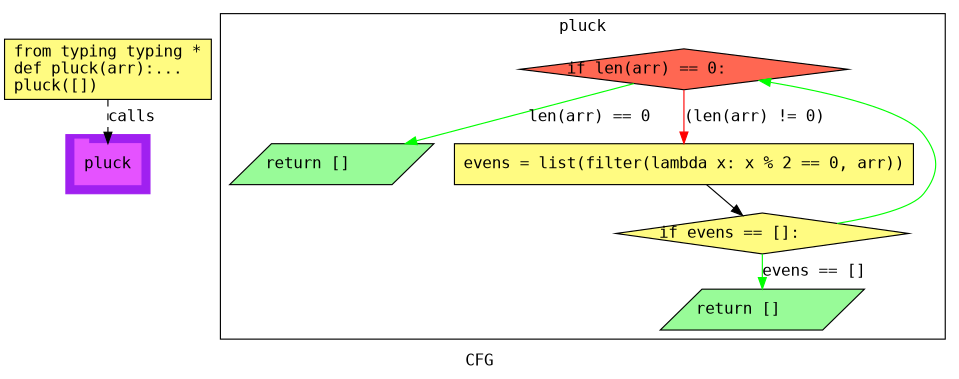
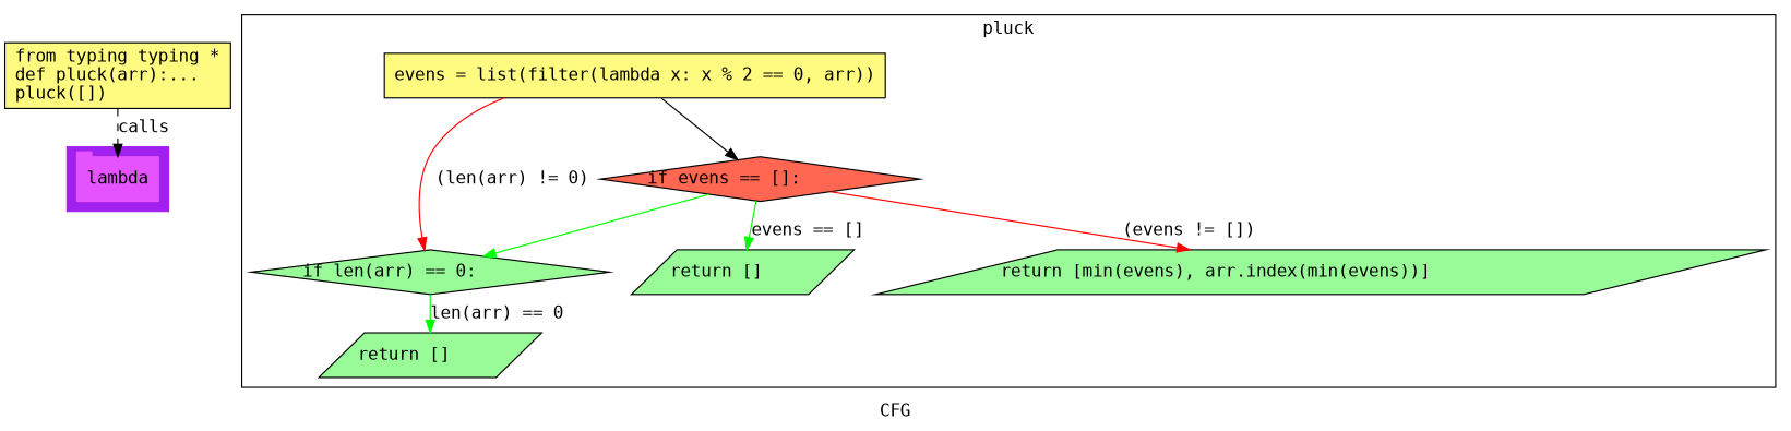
  digraph {
    compound=True
    fontname="DejaVu Sans Mono"
    label=CFG
    pack=False
    rankdir=TB
    ranksep=0.02
    node [fontname="DejaVu Sans Mono" shape=parallelogram style="filled,solid" fillcolor="#98fb98"]
    edge [color=green fontname="DejaVu Sans Mono"]
-   n1 [color="#E552FF" height=0.5 label=pluck linenum="[12]" shape=tab style=filled width=0.80556 fillcolor=""]
-   n2 [fillcolor="#FF6752" height=0.5 label="if len(arr) == 0:\l" linenum="[5]" shape=diamond width=4.0085]
+   n1 [color="#E552FF" height=0.5 label=lambda linenum="[12]" shape=tab style=filled width=0.80556 fillcolor=""]
+   n2 [height=0.5 label="if len(arr) == 0:\l" linenum="[5]" shape=diamond width=4.0085]
    n3 [height=0.5 label="return []\l" linenum="[6]" width=2.4088]
    n4 [fillcolor="#FFFB81" height=0.5 label="evens = list(filter(lambda x: x % 2 == 0, arr))\l" linenum="[7]" shape=rectangle width=5.6111]
-   n5 [fillcolor="#FFFB81" height=0.5 label="if evens == []:\l" linenum="[8]" shape=diamond width=3.5745]
+   n5 [fillcolor="#FF6752" height=0.5 label="if evens == []:\l" linenum="[8]" shape=diamond width=3.5745]
    n6 [height=0.5 label="return []\l" linenum="[9]" width=2.4088]
+   n7 [height=0.5 label="return [min(evens), arr.index(min(evens))]\l" linenum="[10]" width=9.6088]
    n8 [fillcolor="#FFFB81" height=0.73611 label="from typing typing *\ldef pluck(arr):...\lpluck([])\l" linenum="[1]" shape=rectangle width=2.5278]
    subgraph cluster_1 {
      color=purple
      compound=true
      label=""
      shape=tab
      style=filled
      n1
    }
    subgraph cluster_2 {
      label=pluck
      n2
      n3
      n4
      n5
      n6
+     n7
      subgraph cluster_3 {
        color=purple
        compound=true
        label=""
        shape=tab
        style=filled
      }
      subgraph cluster_4 {
        color=purple
        compound=true
        label=""
        shape=tab
        style=filled
      }
    }
    n2 -> n3 [label="len(arr) == 0"]
-   n2 -> n4 [color=red label="(len(arr) != 0)"]
+   n4 -> n2 [color=red label="(len(arr) != 0)"]
    n4 -> n5 [color=black]
    n5 -> n2
    n5 -> n6 [label="evens == []"]
+   n5 -> n7 [color=red label="(evens != [])"]
    n8 -> n1 [label=calls style=dashed color=""]
  }
